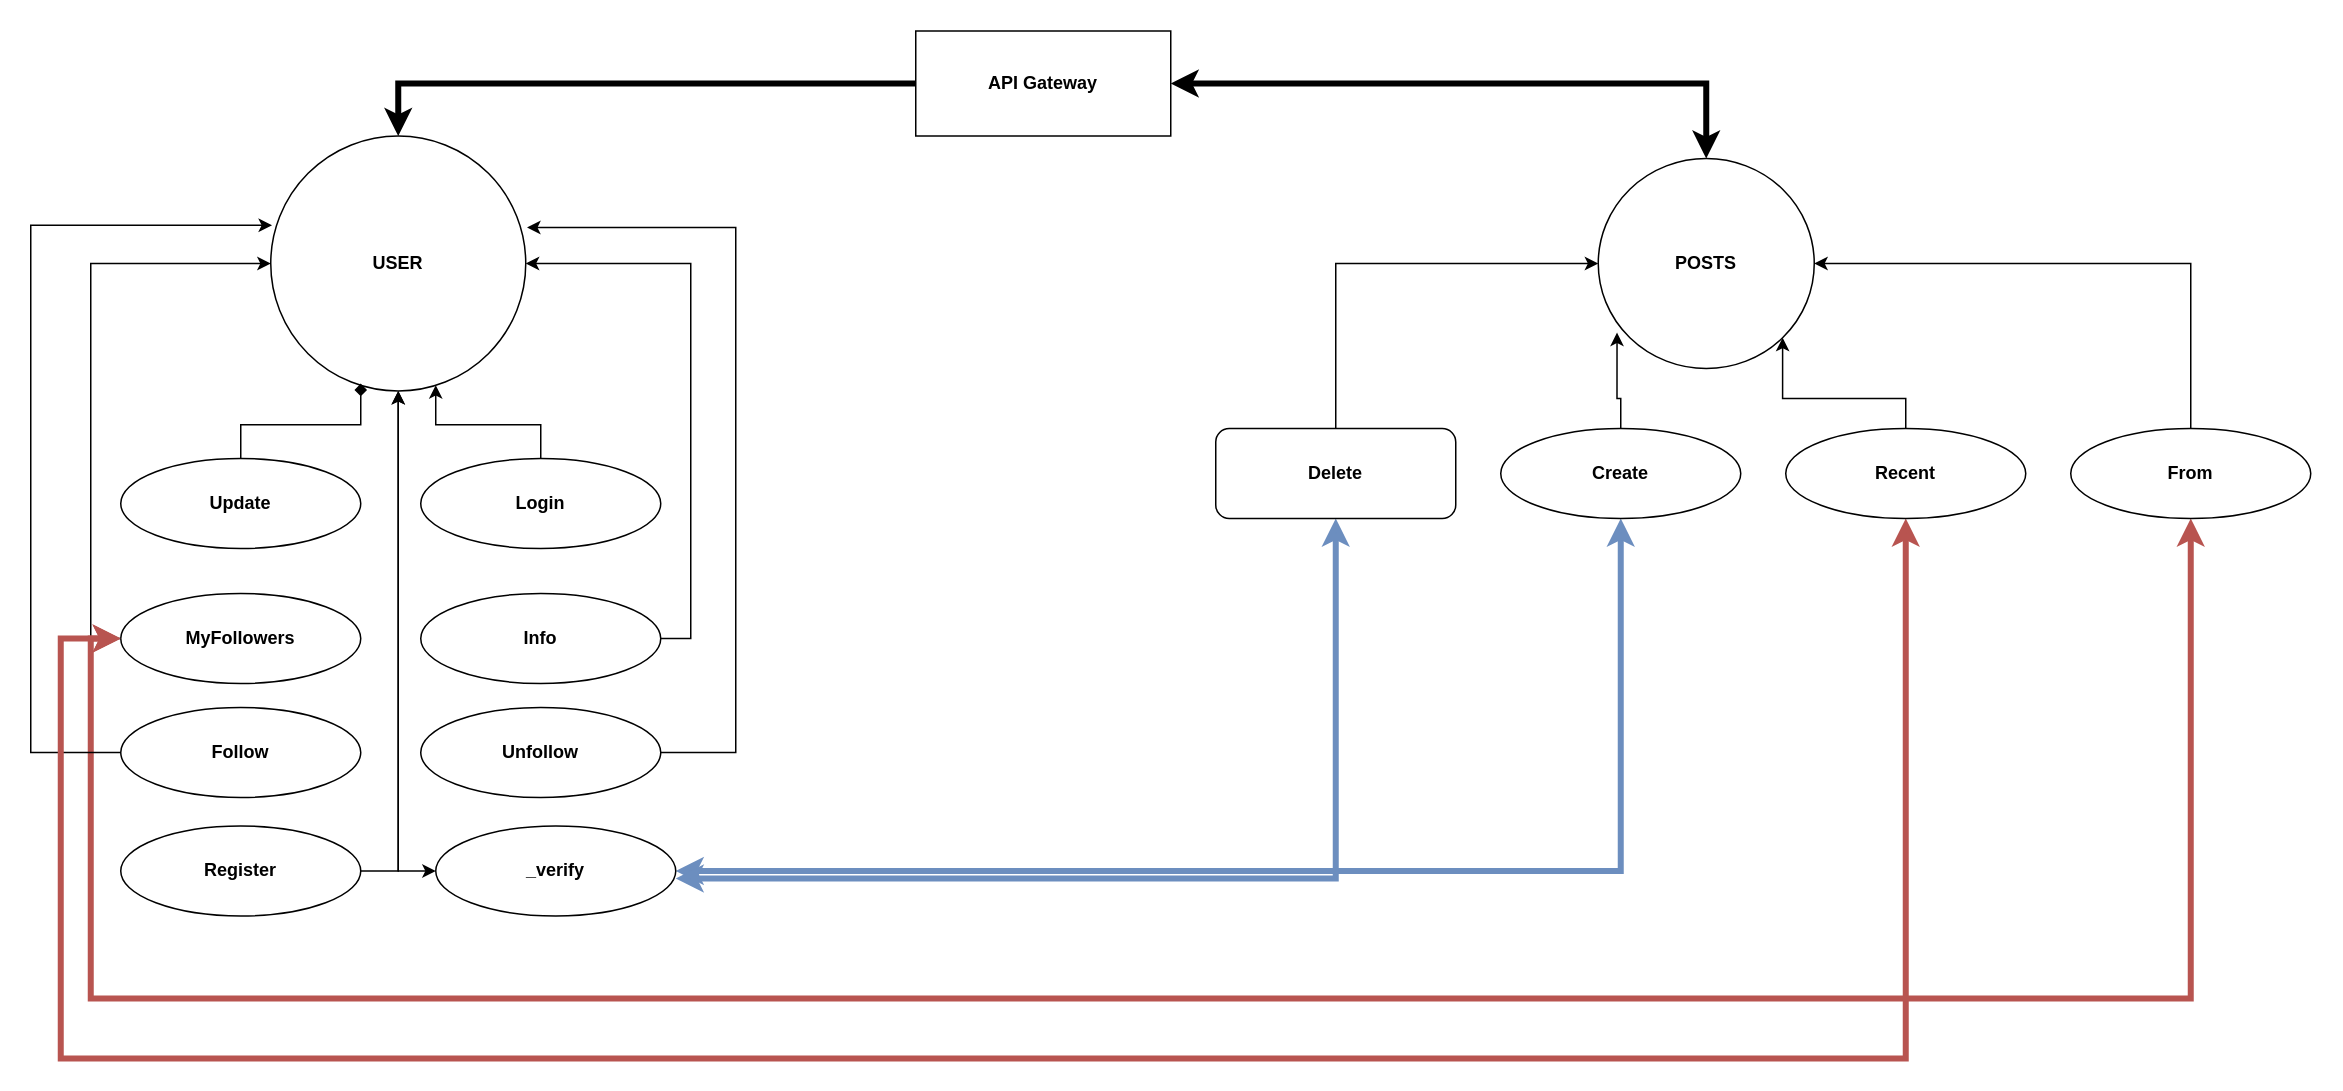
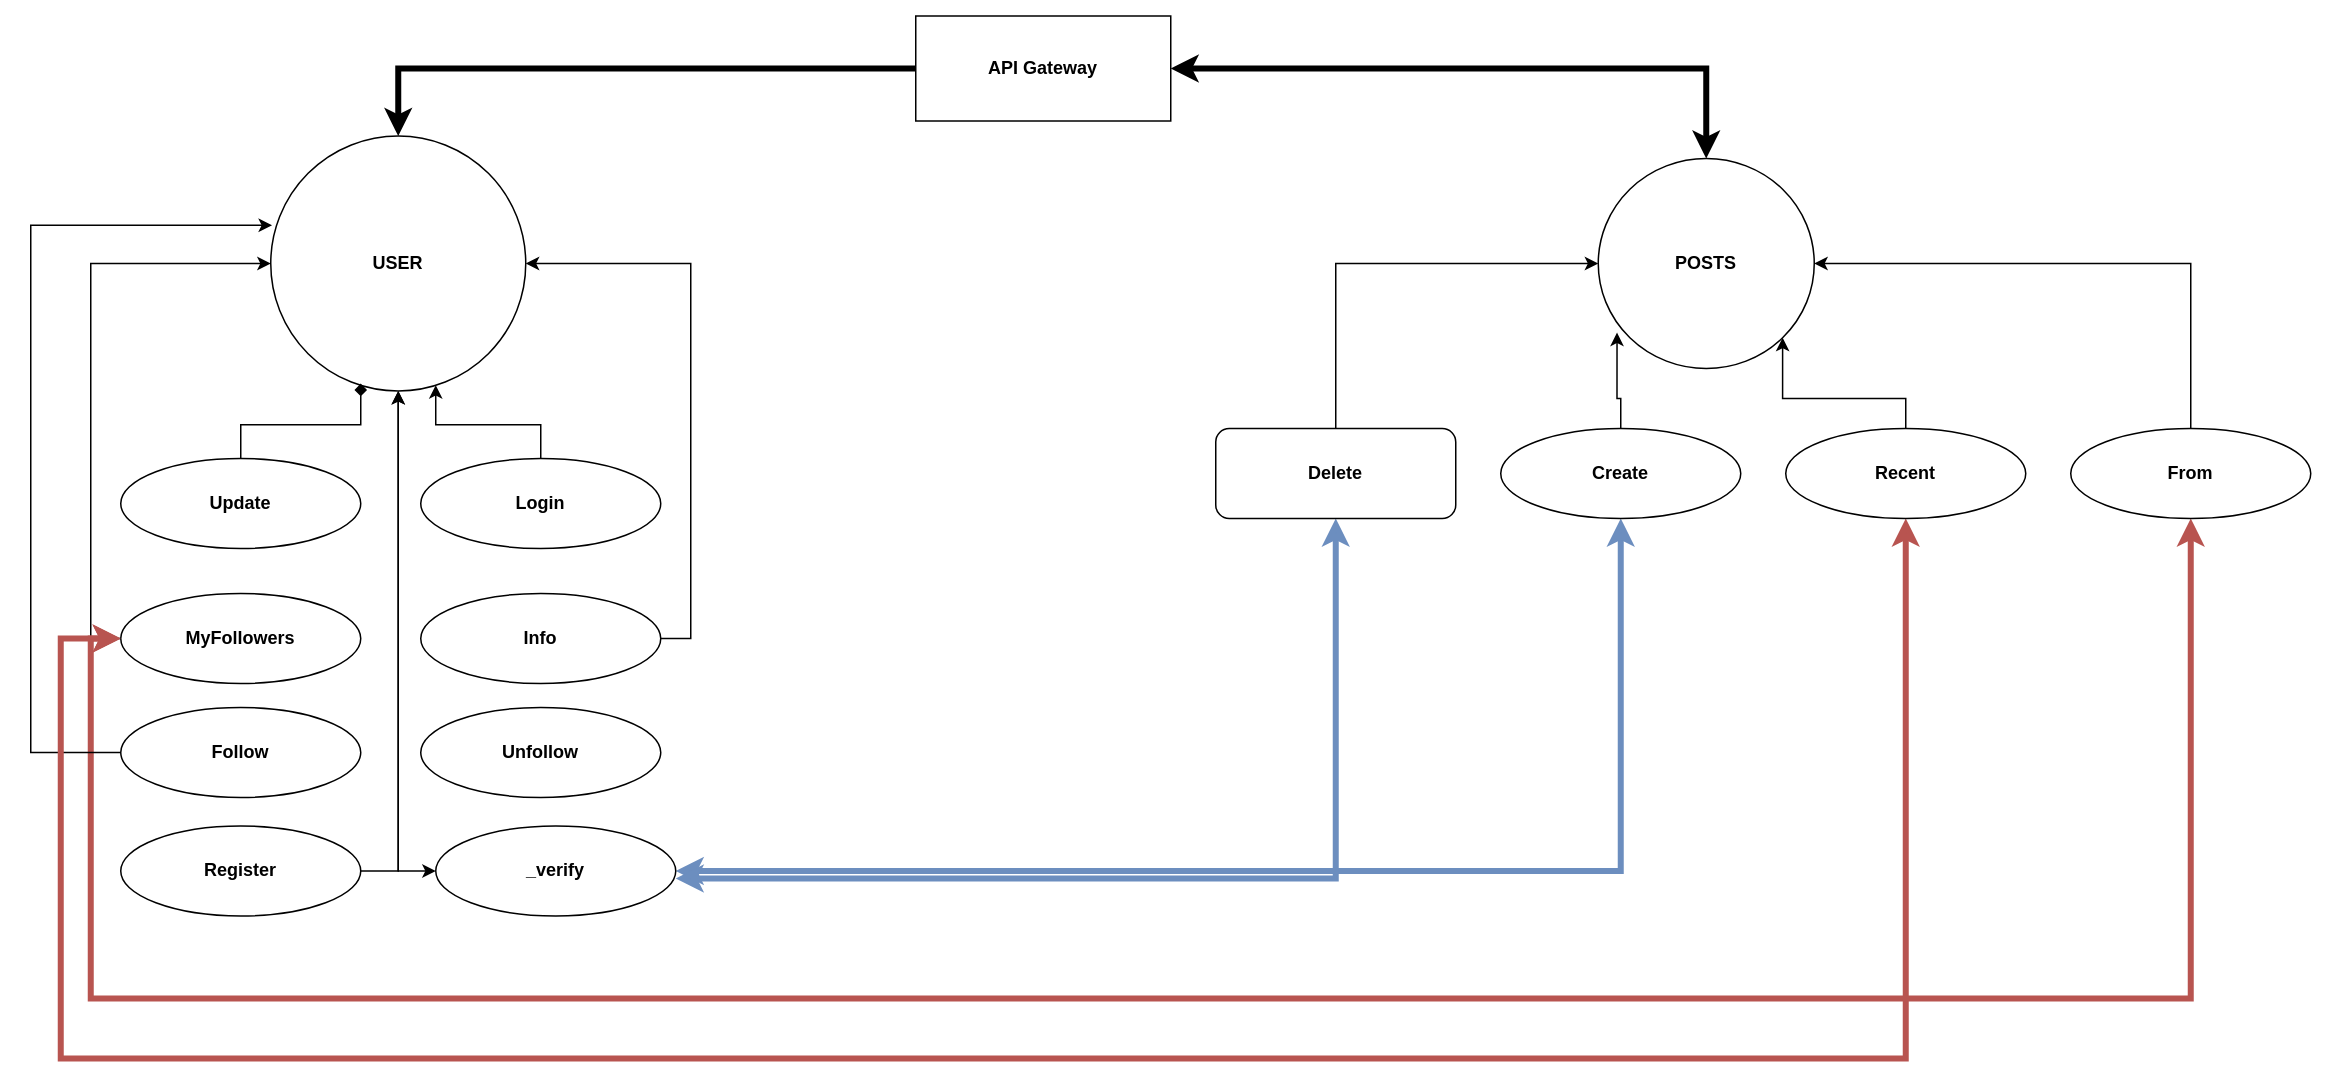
  <mxCell id="0" />
  <mxCell id="1" parent="0" />
- <mxCell id="2" value="API Gateway" style="rounded=0;whiteSpace=wrap;html=1;fontStyle=1" vertex="1" parent="1"><mxGeometry x="610" y="20" width="170" height="70" as="geometry" /></mxCell>
+ <mxCell id="2" value="API Gateway" style="rounded=0;whiteSpace=wrap;html=1;fontStyle=1" vertex="1" parent="1"><mxGeometry x="610" y="10" width="170" height="70" as="geometry" /></mxCell>
  <mxCell id="3" style="edgeStyle=orthogonalEdgeStyle;rounded=0;orthogonalLoop=1;jettySize=auto;html=1;exitX=0.5;exitY=0;exitDx=0;exitDy=0;entryX=0;entryY=0.5;entryDx=0;entryDy=0;startArrow=classic;startFill=1;strokeWidth=4;endArrow=none;" edge="1" parent="1" source="4" target="2"><mxGeometry relative="1" as="geometry" /></mxCell>
  <mxCell id="4" value="&lt;b&gt;USER&lt;/b&gt;" style="ellipse;whiteSpace=wrap;html=1;" vertex="1" parent="1"><mxGeometry x="180" y="90" width="170" height="170" as="geometry" /></mxCell>
  <mxCell id="5" style="edgeStyle=orthogonalEdgeStyle;rounded=0;orthogonalLoop=1;jettySize=auto;html=1;exitX=0.5;exitY=0;exitDx=0;exitDy=0;entryX=1;entryY=0.5;entryDx=0;entryDy=0;startArrow=classic;startFill=1;strokeWidth=4;" edge="1" parent="1" source="6" target="2"><mxGeometry relative="1" as="geometry" /></mxCell>
  <mxCell id="6" value="&lt;b&gt;POSTS&lt;/b&gt;" style="ellipse;whiteSpace=wrap;html=1;" vertex="1" parent="1"><mxGeometry x="1065" y="105" width="144" height="140" as="geometry" /></mxCell>
  <mxCell id="7" style="edgeStyle=orthogonalEdgeStyle;rounded=0;orthogonalLoop=1;jettySize=auto;html=1;exitX=0.5;exitY=0;exitDx=0;exitDy=0;entryX=0.087;entryY=0.829;entryDx=0;entryDy=0;entryPerimeter=0;" edge="1" parent="1" source="9" target="6"><mxGeometry relative="1" as="geometry" /></mxCell>
  <mxCell id="8" style="edgeStyle=orthogonalEdgeStyle;rounded=0;orthogonalLoop=1;jettySize=auto;html=1;exitX=0.5;exitY=1;exitDx=0;exitDy=0;entryX=1;entryY=0.5;entryDx=0;entryDy=0;startArrow=classic;startFill=1;strokeWidth=4;fillColor=#dae8fc;strokeColor=#6c8ebf;" edge="1" parent="1" source="9" target="34"><mxGeometry relative="1" as="geometry" /></mxCell>
  <mxCell id="9" value="&lt;b&gt;Create&lt;br&gt;&lt;/b&gt;" style="ellipse;whiteSpace=wrap;html=1;" vertex="1" parent="1"><mxGeometry x="1000" y="285" width="160" height="60" as="geometry" /></mxCell>
  <mxCell id="10" style="edgeStyle=orthogonalEdgeStyle;rounded=0;orthogonalLoop=1;jettySize=auto;html=1;exitX=0.5;exitY=0;exitDx=0;exitDy=0;entryX=0;entryY=0.5;entryDx=0;entryDy=0;" edge="1" parent="1" source="12" target="6"><mxGeometry relative="1" as="geometry" /></mxCell>
  <mxCell id="11" style="edgeStyle=orthogonalEdgeStyle;rounded=0;orthogonalLoop=1;jettySize=auto;html=1;exitX=0.5;exitY=1;exitDx=0;exitDy=0;startArrow=classic;startFill=1;strokeWidth=4;fillColor=#dae8fc;strokeColor=#6c8ebf;" edge="1" parent="1" source="12"><mxGeometry relative="1" as="geometry"><mxPoint x="450" y="585" as="targetPoint" /><Array as="points"><mxPoint x="890" y="585" /></Array></mxGeometry></mxCell>
  <mxCell id="12" value="&lt;b&gt;Delete&lt;br&gt;&lt;/b&gt;" style="whiteSpace=wrap;html=1;rounded=1;" vertex="1" parent="1"><mxGeometry x="810" y="285" width="160" height="60" as="geometry" /></mxCell>
  <mxCell id="13" style="edgeStyle=orthogonalEdgeStyle;rounded=0;orthogonalLoop=1;jettySize=auto;html=1;exitX=1;exitY=0.5;exitDx=0;exitDy=0;entryX=0.5;entryY=1;entryDx=0;entryDy=0;" edge="1" parent="1" source="14" target="4"><mxGeometry relative="1" as="geometry"><Array as="points"><mxPoint x="265" y="580" /></Array></mxGeometry></mxCell>
  <mxCell id="14" value="&lt;b&gt;Register&lt;br&gt;&lt;/b&gt;" style="ellipse;whiteSpace=wrap;html=1;" vertex="1" parent="1"><mxGeometry x="80" y="550" width="160" height="60" as="geometry" /></mxCell>
  <mxCell id="15" style="edgeStyle=orthogonalEdgeStyle;rounded=0;orthogonalLoop=1;jettySize=auto;html=1;exitX=0.5;exitY=0;exitDx=0;exitDy=0;entryX=0.647;entryY=0.977;entryDx=0;entryDy=0;entryPerimeter=0;" edge="1" parent="1" source="16" target="4"><mxGeometry relative="1" as="geometry" /></mxCell>
  <mxCell id="16" value="&lt;b&gt;Login&lt;/b&gt;" style="ellipse;whiteSpace=wrap;html=1;" vertex="1" parent="1"><mxGeometry x="280" y="305" width="160" height="60" as="geometry" /></mxCell>
  <mxCell id="17" style="edgeStyle=orthogonalEdgeStyle;rounded=0;orthogonalLoop=1;jettySize=auto;html=1;exitX=0.5;exitY=0;exitDx=0;exitDy=0;entryX=0.353;entryY=0.971;entryDx=0;entryDy=0;entryPerimeter=0;endArrow=diamond;" edge="1" parent="1" source="18" target="4"><mxGeometry relative="1" as="geometry" /></mxCell>
  <mxCell id="18" value="&lt;b&gt;Update&lt;br&gt;&lt;/b&gt;" style="ellipse;whiteSpace=wrap;html=1;" vertex="1" parent="1"><mxGeometry x="80" y="305" width="160" height="60" as="geometry" /></mxCell>
  <mxCell id="19" style="edgeStyle=orthogonalEdgeStyle;rounded=0;orthogonalLoop=1;jettySize=auto;html=1;exitX=1;exitY=0.5;exitDx=0;exitDy=0;entryX=1;entryY=0.5;entryDx=0;entryDy=0;" edge="1" parent="1" source="20" target="4"><mxGeometry relative="1" as="geometry"><mxPoint x="390" y="175" as="targetPoint" /></mxGeometry></mxCell>
  <mxCell id="20" value="&lt;b&gt;Info&lt;br&gt;&lt;/b&gt;" style="ellipse;whiteSpace=wrap;html=1;" vertex="1" parent="1"><mxGeometry x="280" y="395" width="160" height="60" as="geometry" /></mxCell>
  <mxCell id="21" style="edgeStyle=orthogonalEdgeStyle;rounded=0;orthogonalLoop=1;jettySize=auto;html=1;exitX=0;exitY=0.5;exitDx=0;exitDy=0;entryX=0;entryY=0.5;entryDx=0;entryDy=0;" edge="1" parent="1" source="23" target="4"><mxGeometry relative="1" as="geometry" /></mxCell>
  <mxCell id="22" style="edgeStyle=orthogonalEdgeStyle;rounded=0;orthogonalLoop=1;jettySize=auto;html=1;exitX=0;exitY=0.5;exitDx=0;exitDy=0;entryX=0.5;entryY=1;entryDx=0;entryDy=0;fillColor=#f8cecc;strokeColor=#b85450;strokeWidth=4;startArrow=classic;startFill=1;" edge="1" parent="1" source="23" target="32"><mxGeometry relative="1" as="geometry"><Array as="points"><mxPoint x="60" y="425" /><mxPoint x="60" y="665" /><mxPoint x="1460" y="665" /></Array></mxGeometry></mxCell>
  <mxCell id="23" value="&lt;b&gt;MyFollowers&lt;br&gt;&lt;/b&gt;" style="ellipse;whiteSpace=wrap;html=1;" vertex="1" parent="1"><mxGeometry x="80" y="395" width="160" height="60" as="geometry" /></mxCell>
  <mxCell id="24" style="edgeStyle=orthogonalEdgeStyle;rounded=0;orthogonalLoop=1;jettySize=auto;html=1;exitX=0;exitY=0.5;exitDx=0;exitDy=0;entryX=0.005;entryY=0.35;entryDx=0;entryDy=0;entryPerimeter=0;" edge="1" parent="1" source="25" target="4"><mxGeometry relative="1" as="geometry"><Array as="points"><mxPoint x="20" y="501" /><mxPoint x="20" y="150" /></Array></mxGeometry></mxCell>
  <mxCell id="25" value="&lt;b&gt;Follow&lt;br&gt;&lt;/b&gt;" style="ellipse;whiteSpace=wrap;html=1;" vertex="1" parent="1"><mxGeometry x="80" y="471" width="160" height="60" as="geometry" /></mxCell>
- <mxCell id="26" style="edgeStyle=orthogonalEdgeStyle;rounded=0;orthogonalLoop=1;jettySize=auto;html=1;exitX=1;exitY=0.5;exitDx=0;exitDy=0;entryX=1.005;entryY=0.359;entryDx=0;entryDy=0;entryPerimeter=0;" edge="1" parent="1" source="27" target="4"><mxGeometry relative="1" as="geometry"><Array as="points"><mxPoint x="490" y="501" /><mxPoint x="490" y="151" /></Array></mxGeometry></mxCell>
  <mxCell id="27" value="&lt;b&gt;Unfollow&lt;br&gt;&lt;/b&gt;" style="ellipse;whiteSpace=wrap;html=1;" vertex="1" parent="1"><mxGeometry x="280" y="471" width="160" height="60" as="geometry" /></mxCell>
  <mxCell id="28" style="edgeStyle=orthogonalEdgeStyle;rounded=0;orthogonalLoop=1;jettySize=auto;html=1;exitX=0.5;exitY=0;exitDx=0;exitDy=0;entryX=1;entryY=1;entryDx=0;entryDy=0;" edge="1" parent="1" source="30" target="6"><mxGeometry relative="1" as="geometry" /></mxCell>
  <mxCell id="29" style="edgeStyle=orthogonalEdgeStyle;rounded=0;orthogonalLoop=1;jettySize=auto;html=1;exitX=0.5;exitY=1;exitDx=0;exitDy=0;entryX=0;entryY=0.5;entryDx=0;entryDy=0;startArrow=classic;startFill=1;strokeWidth=4;fillColor=#f8cecc;strokeColor=#b85450;" edge="1" parent="1" source="30" target="23"><mxGeometry relative="1" as="geometry"><Array as="points"><mxPoint x="1270" y="705" /><mxPoint x="40" y="705" /><mxPoint x="40" y="425" /></Array></mxGeometry></mxCell>
  <mxCell id="30" value="&lt;b&gt;Recent&lt;br&gt;&lt;/b&gt;" style="ellipse;whiteSpace=wrap;html=1;" vertex="1" parent="1"><mxGeometry x="1190" y="285" width="160" height="60" as="geometry" /></mxCell>
  <mxCell id="31" style="edgeStyle=orthogonalEdgeStyle;rounded=0;orthogonalLoop=1;jettySize=auto;html=1;exitX=0.5;exitY=0;exitDx=0;exitDy=0;entryX=1;entryY=0.5;entryDx=0;entryDy=0;" edge="1" parent="1" source="32" target="6"><mxGeometry relative="1" as="geometry" /></mxCell>
  <mxCell id="32" value="&lt;b&gt;From&lt;br&gt;&lt;/b&gt;" style="ellipse;whiteSpace=wrap;html=1;" vertex="1" parent="1"><mxGeometry x="1380" y="285" width="160" height="60" as="geometry" /></mxCell>
  <mxCell id="33" style="edgeStyle=orthogonalEdgeStyle;rounded=0;orthogonalLoop=1;jettySize=auto;html=1;exitX=0;exitY=0.5;exitDx=0;exitDy=0;entryX=0.5;entryY=1;entryDx=0;entryDy=0;startArrow=classic;startFill=1;strokeWidth=1;" edge="1" parent="1" source="34" target="4"><mxGeometry relative="1" as="geometry" /></mxCell>
  <mxCell id="34" value="&lt;b&gt;_verify&lt;br&gt;&lt;/b&gt;" style="ellipse;whiteSpace=wrap;html=1;" vertex="1" parent="1"><mxGeometry x="290" y="550" width="160" height="60" as="geometry" /></mxCell>
